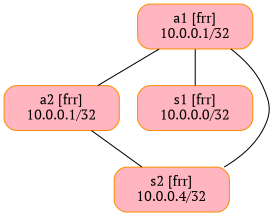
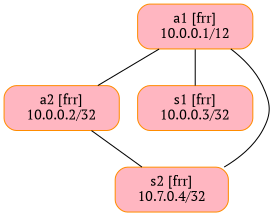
  graph {
    fontname="PT Serif"
    node [color=darkorange fillcolor=lightpink fontname="PT Serif" margin="0.3,0.1" shape=box style="rounded,filled"]
    edge [fontname="PT Serif" labeldistance=1.5 labelfontsize=10]
-   n1 [label="a1 [frr]\n10.0.0.1/32"]
-   n2 [label="a2 [frr]\n10.0.0.1/32"]
-   n3 [label="s1 [frr]\n10.0.0.0/32"]
-   n4 [label="s2 [frr]\n10.0.0.4/32"]
+   n1 [label="a1 [frr]\n10.0.0.1/12"]
+   n2 [label="a2 [frr]\n10.0.0.2/32"]
+   n3 [label="s1 [frr]\n10.0.0.3/32"]
+   n4 [label="s2 [frr]\n10.7.0.4/32"]
    n1 -- n2
    n1 -- n3
    n1 -- n4
    n2 -- n4
  }
